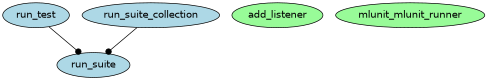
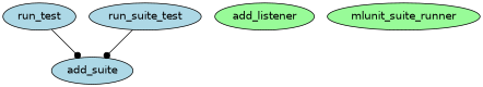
  digraph {
    fontname="DejaVu Sans"
    node [fillcolor=lightblue fontname="DejaVu Sans" style=filled]
    edge [arrowhead=dot fontname="DejaVu Sans" style=solid]
    run_test
-   run_suite
-   run_suite_collection
+   run_suite [label=add_suite]
+   run_suite_collection [label=run_suite_test]
    add_listener [fillcolor=palegreen]
-   mlunit_suite_runner [fillcolor=palegreen label=mlunit_mlunit_runner]
+   mlunit_suite_runner [fillcolor=palegreen]
    run_test -> run_suite
    run_suite_collection -> run_suite
  }
